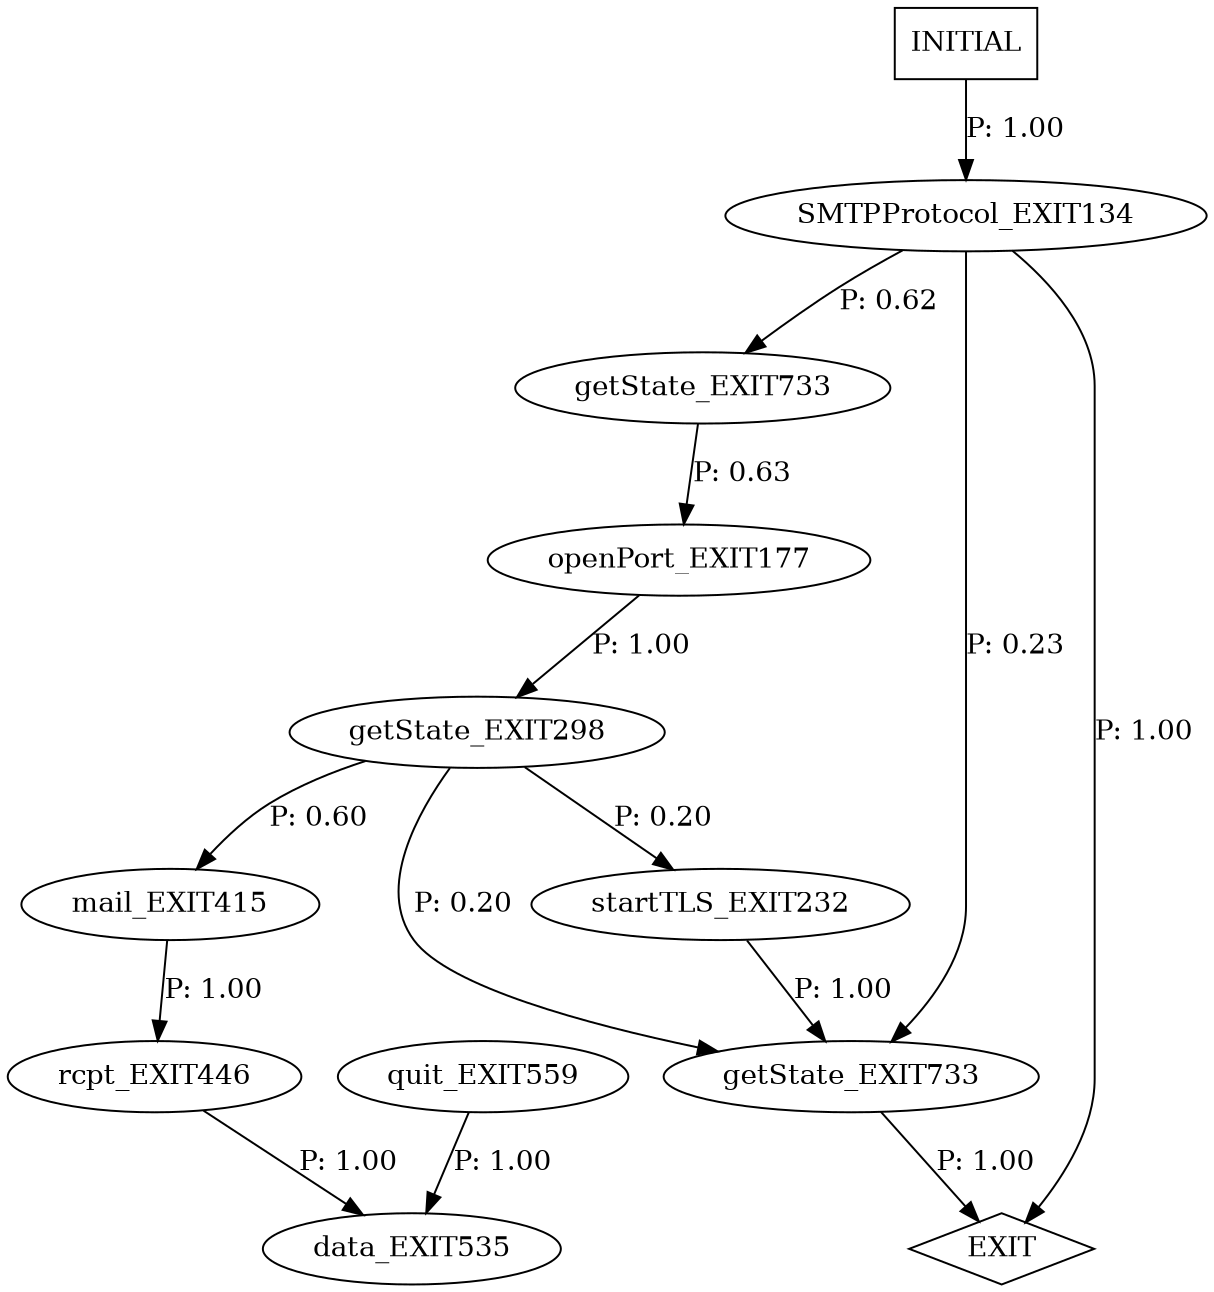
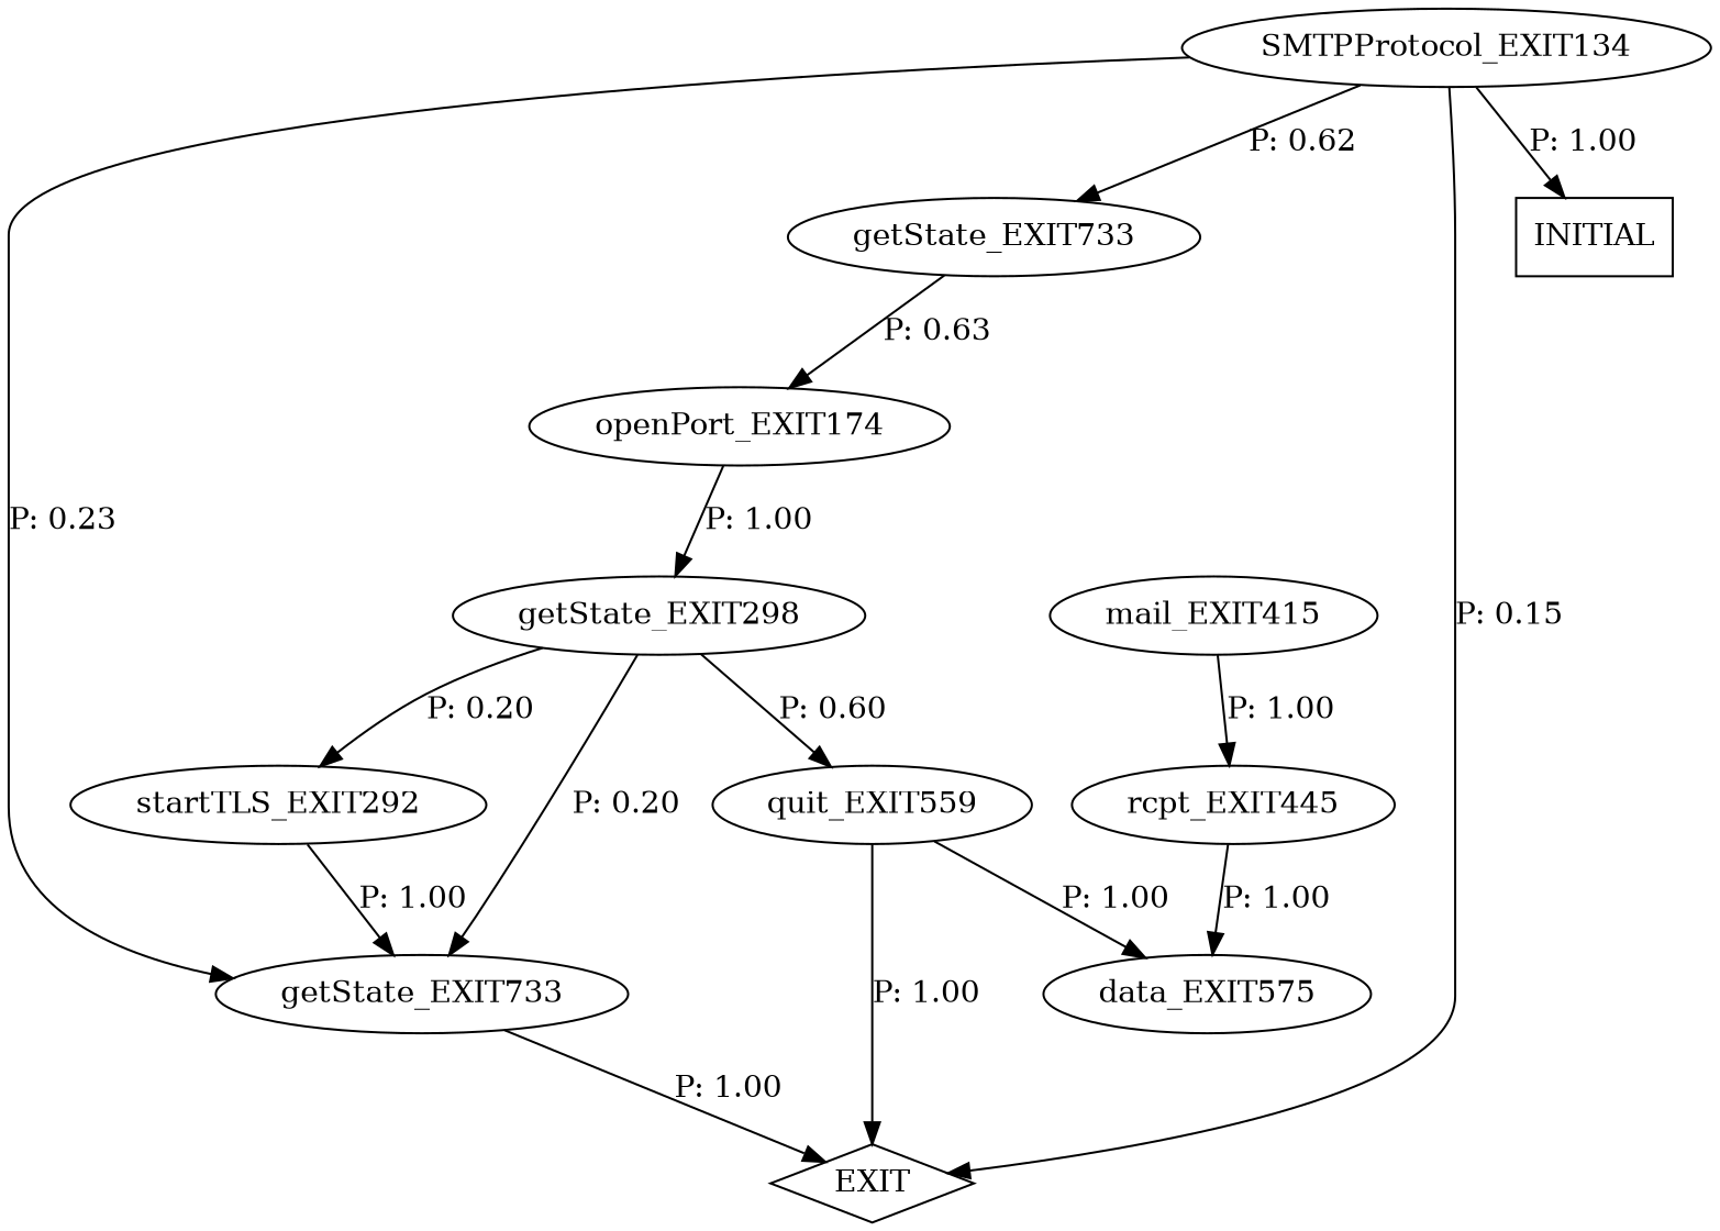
  digraph {
    n1 [label=SMTPProtocol_EXIT134]
    n2 [label=getState_EXIT733]
    n3 [label=getState_EXIT733]
    n4 [label=EXIT shape=diamond]
-   n5 [label=openPort_EXIT177]
+   n5 [label=openPort_EXIT174]
    n6 [label=getState_EXIT298]
-   n7 [label=data_EXIT535]
+   n7 [label=data_EXIT575]
    n8 [label=quit_EXIT559]
    n9 [label=mail_EXIT415]
-   n10 [label=startTLS_EXIT232]
-   n11 [label=rcpt_EXIT446]
+   n10 [label=startTLS_EXIT292]
+   n11 [label=rcpt_EXIT445]
    n12 [label=INITIAL shape=box]
    n1 -> n2 [label="P: 0.23"]
    n1 -> n3 [label="P: 0.62"]
-   n1 -> n4 [label="P: 1.00"]
+   n1 -> n4 [label="P: 0.15"]
    n2 -> n4 [label="P: 1.00"]
    n3 -> n5 [label="P: 0.63"]
    n5 -> n6 [label="P: 1.00"]
    n6 -> n2 [label="P: 0.20"]
-   n6 -> n9 [label="P: 0.60"]
+   n6 -> n8 [label="P: 0.60"]
    n6 -> n10 [label="P: 0.20"]
+   n8 -> n4 [label="P: 1.00"]
    n8 -> n7 [label="P: 1.00"]
    n9 -> n11 [label="P: 1.00"]
    n10 -> n2 [label="P: 1.00"]
    n11 -> n7 [label="P: 1.00"]
-   n12 -> n1 [label="P: 1.00"]
+   n1 -> n12 [label="P: 1.00"]
  }
